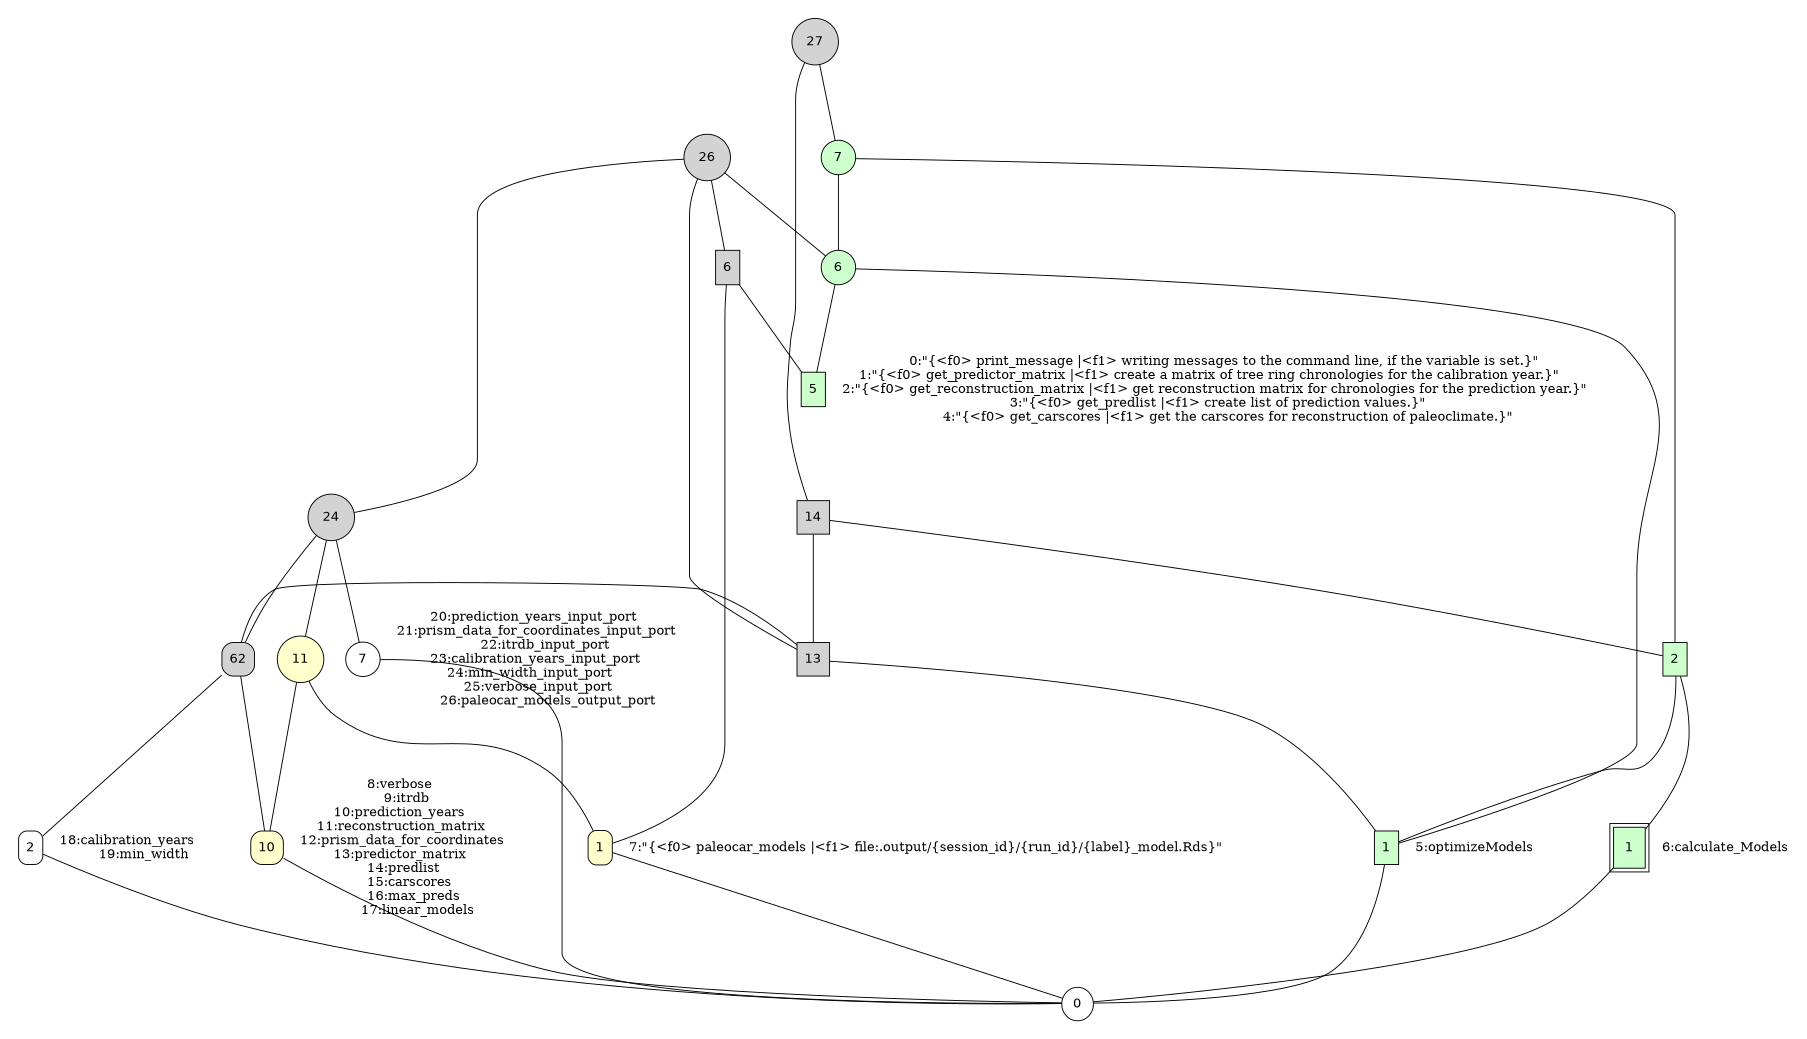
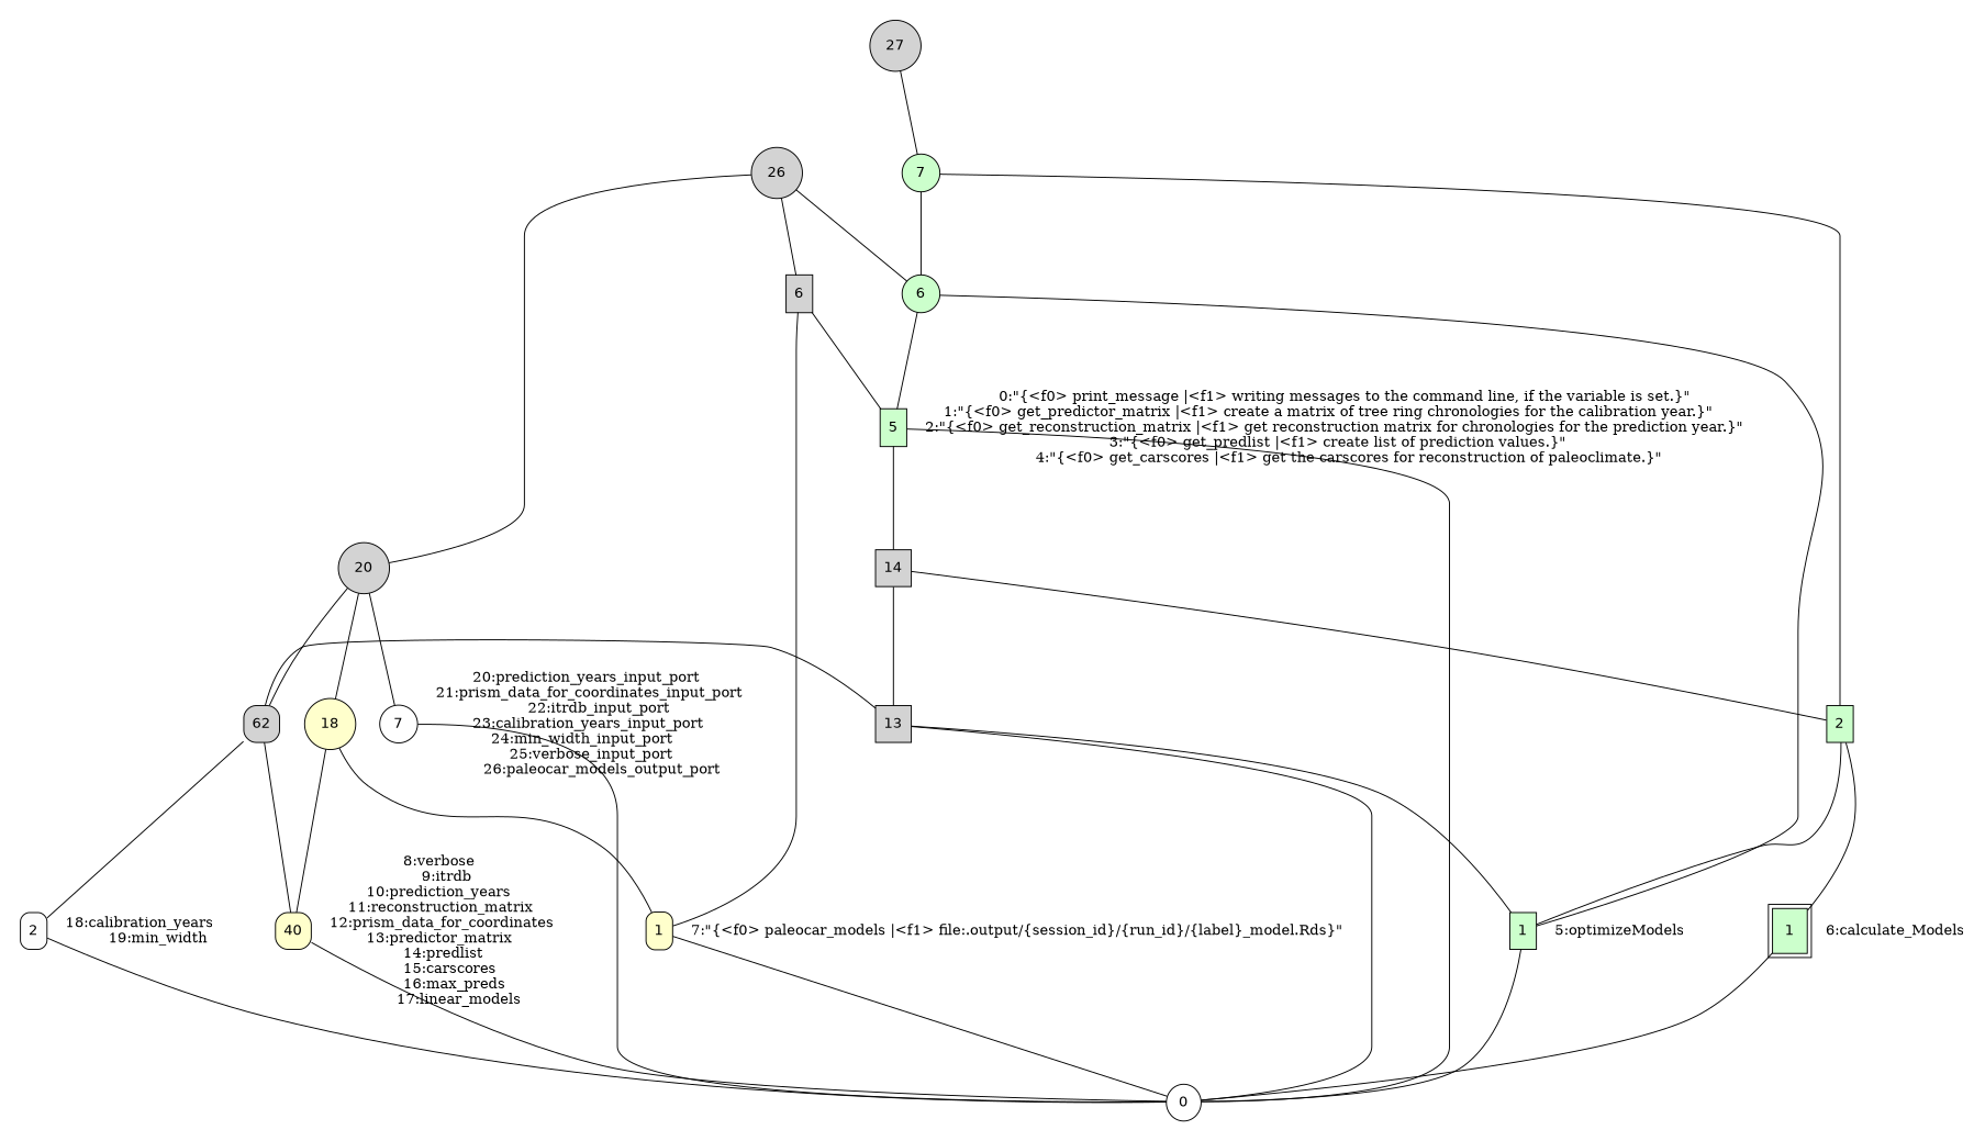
  digraph {
    node [fontname=Helvetica peripheries=1 shape=box style=filled]
    edge [dir=none labeldistance=1.5 minlen=2]
    n1 [label=0 rankdir=LR width=0.2 peripheries="" shape="" style=""]
    n2 [fillcolor="#CCFFCC" label=1 width=.25]
    n3 [fillcolor="#CCFFCC" label=1 peripheries=2 width=.25]
    n4 [fillcolor="#FFFFCC" label=1 rankdir=LR shape=record style="rounded,filled" width=.25]
    n5 [fillcolor="#CCFFCC" label=2 width=.25 peripheries=""]
    n6 [fillcolor="#FCFCFC" label=2 style="rounded,filled" width=.25]
    n7 [fillcolor="#CCFFCC" label=5 rankdir=LR shape=record width=.25]
    n8 [fillcolor="#CCFFCC" label=6 shape=circle width=.25]
    n9 [label=6 rankdir=LR shape=record width=.25]
    n10 [fillcolor="#CCFFCC" label=7 shape=circle width=.25 peripheries=""]
    n11 [fillcolor="#FFFFFF" label=7 shape=circle style="rounded,filled" width=0.2]
-   n12 [fillcolor="#FFFFCC" label=10 style="rounded,filled" width=.25]
-   n13 [fillcolor="#FFFFCC" label=11 shape=circle style="rounded,filled" width=.25]
+   n12 [fillcolor="#FFFFCC" label=40 style="rounded,filled" width=.25]
+   n13 [fillcolor="#FFFFCC" label=18 shape=circle style="rounded,filled" width=.25]
    n14 [label=62 style="rounded,filled" width=.25]
    n15 [label=13 width=.25]
-   n16 [label=24 shape=circle style="rounded,filled" width=.25]
+   n16 [label=20 shape=circle style="rounded,filled" width=.25]
    n17 [label=14 width=.25 peripheries=""]
    n18 [label=26 shape=circle width=.25]
    n19 [label=27 shape=circle width=.25 peripheries=""]
    subgraph cluster_1 {
      color=transparent
      style=filled
      n1
    }
    subgraph cluster_2 {
      color=transparent
      style=filled
      n2
    }
    subgraph cluster_3 {
      color=transparent
      style=filled
      n3
    }
    subgraph cluster_4 {
      color=transparent
      style=filled
      n4
    }
    subgraph cluster_5 {
      color=transparent
      style=filled
      n5
    }
    subgraph cluster_6 {
      color=transparent
      style=filled
      n6
    }
    subgraph cluster_7 {
      color=transparent
      style=filled
      n7
    }
    subgraph cluster_8 {
      color=transparent
      style=filled
      n8
    }
    subgraph cluster_9 {
      color=transparent
      style=filled
      n9
    }
    subgraph cluster_10 {
      color=transparent
      style=filled
      n10
    }
    subgraph cluster_11 {
      color=transparent
      style=filled
      n11
    }
    subgraph cluster_12 {
      color=transparent
      style=filled
      n12
    }
    subgraph cluster_13 {
      color=transparent
      style=filled
      n13
    }
    subgraph cluster_14 {
      color=transparent
      style=filled
      n14
    }
    subgraph cluster_15 {
      color=transparent
      style=filled
      n15
    }
    subgraph cluster_16 {
      color=transparent
      style=filled
      n16
    }
    subgraph cluster_17 {
      color=transparent
      style=filled
      n17
    }
    subgraph cluster_18 {
      color=transparent
      style=filled
      n18
    }
    subgraph cluster_19 {
      color=transparent
      style=filled
      n19
    }
    n2 -> n1
    n2 -> n2 [color=transparent label="5:optimizeModels" labelangle=270]
    n3 -> n1
    n3 -> n3 [color=transparent label="6:calculate_Models" labelangle=270]
    n4 -> n1
    n4 -> n4 [color=transparent label="7:\"{<f0> paleocar_models |<f1> file\:.output/\{session_id\}/\{run_id\}/\{label\}_model.Rds}\"" labelangle=270]
    n5 -> n2
    n5 -> n3
    n6 -> n1
    n6 -> n6 [color=transparent label="18:calibration_years	\n19:min_width" labelangle=270]
+   n7 -> n1
    n7 -> n7 [color=transparent label="0:\"{<f0> print_message |<f1> writing messages to the command line, if the variable is set.}\"	\n1:\"{<f0> get_predictor_matrix |<f1> create a matrix of tree ring chronologies for the calibration year.}\"	\n2:\"{<f0> get_reconstruction_matrix |<f1> get reconstruction matrix for chronologies for the prediction year.}\"	\n3:\"{<f0> get_predlist |<f1> create list of prediction values.}\"	\n4:\"{<f0> get_carscores |<f1> get the carscores for reconstruction of paleoclimate.}\"" labelangle=270]
    n8 -> n2
    n8 -> n7
    n9 -> n4
    n9 -> n7
    n10 -> n5
    n10 -> n8
    n11 -> n1
    n11 -> n11 [color=transparent label="20:prediction_years_input_port	\n21:prism_data_for_coordinates_input_port	\n22:itrdb_input_port	\n23:calibration_years_input_port	\n24:min_width_input_port	\n25:verbose_input_port	\n26:paleocar_models_output_port" labelangle=270]
    n12 -> n1
    n12 -> n12 [color=transparent label="8:verbose	\n9:itrdb	\n10:prediction_years	\n11:reconstruction_matrix	\n12:prism_data_for_coordinates	\n13:predictor_matrix	\n14:predlist	\n15:carscores	\n16:max_preds	\n17:linear_models" labelangle=270]
    n13 -> n4
    n13 -> n12
    n14 -> n6
    n14 -> n12
    n15 -> n2
    n15 -> n14
    n16 -> n11
    n16 -> n13
    n16 -> n14
    n17 -> n5
    n17 -> n15
    n18 -> n8
    n18 -> n9
-   n18 -> n15
+   n1 -> n15
    n18 -> n16
    n19 -> n10
-   n19 -> n17
+   n7 -> n17
  }
